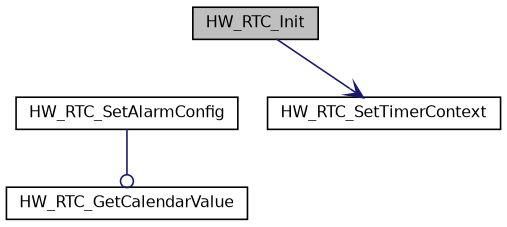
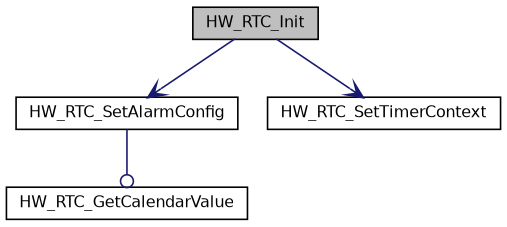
  digraph {
    rankdir=TB
    node [color=black fillcolor=white fontname=Helvetica fontsize=10 shape=record style=filled]
    edge [arrowhead=vee color=midnightblue fontname=Helvetica fontsize=10 labelfontname=Helvetica labelfontsize=10 style=solid]
    n1 [fillcolor=grey75 fontcolor=black height=0.2 label=HW_RTC_Init width=0.4]
    n2 [height=0.2 label=HW_RTC_SetAlarmConfig width=0.4]
    n3 [height=0.2 label=HW_RTC_SetTimerContext width=0.4]
    n4 [height=0.2 label=HW_RTC_GetCalendarValue width=0.4]
+   n1 -> n2
    n1 -> n3
    n2 -> n4 [arrowhead=odot]
  }
